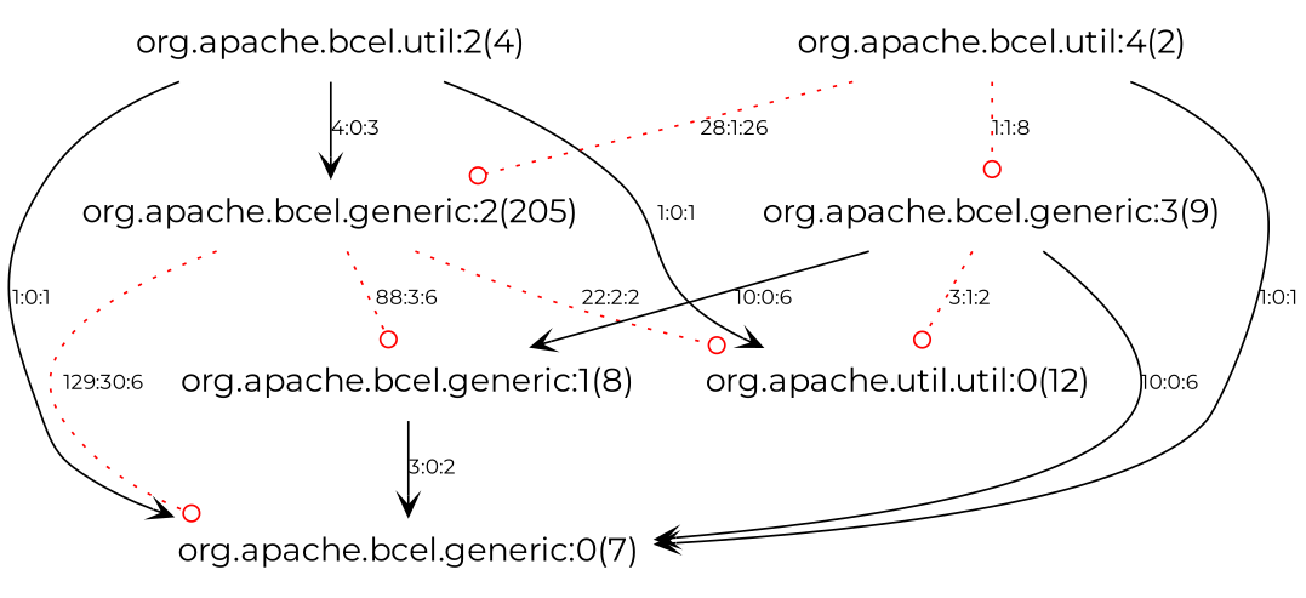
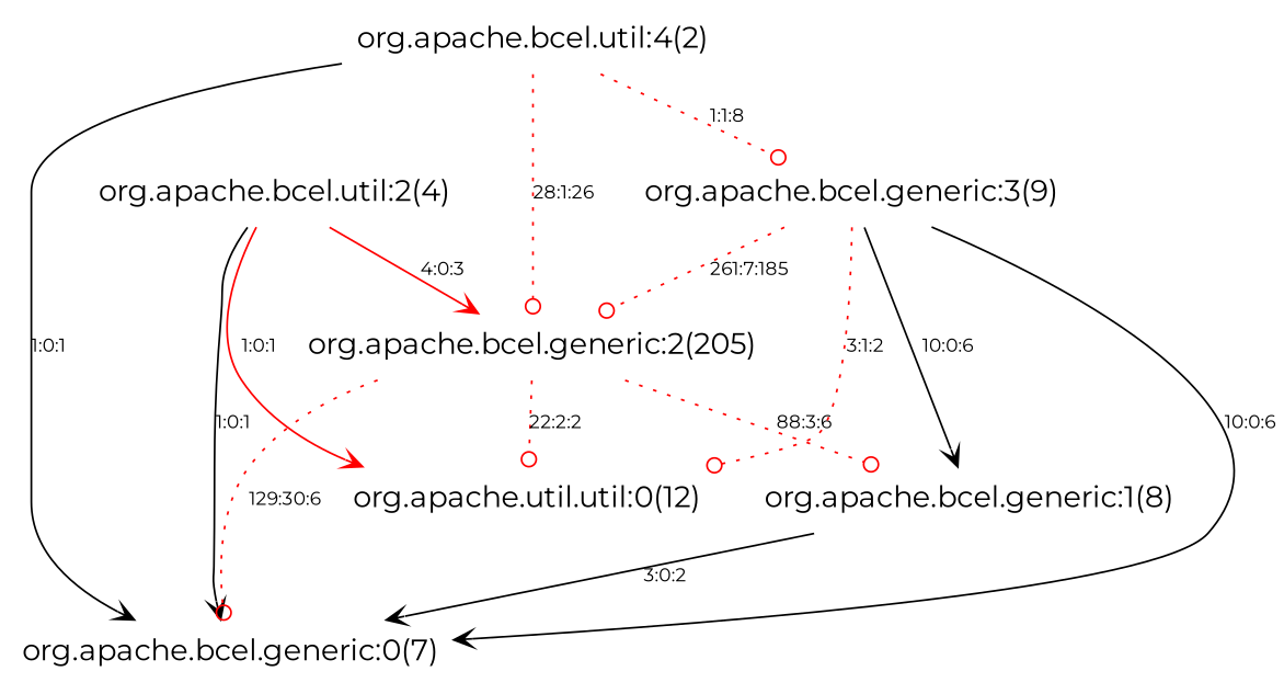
  digraph {
    fontname=Montserrat
    node [fontname=Montserrat fontsize=16 shape=plaintext]
    edge [arrowhead=vee color=black fontname=Montserrat fontsize=10]
    n1 [label="org.apache.bcel.util:2(4)"]
    n2 [label="org.apache.bcel.generic:0(7)"]
    n3 [label="org.apache.bcel.generic:2(205)"]
    n4 [label="org.apache.util.util:0(12)"]
    n5 [label="org.apache.bcel.generic:1(8)"]
    n6 [label="org.apache.bcel.util:4(2)"]
    n7 [label="org.apache.bcel.generic:3(9)"]
    n1 -> n2 [label="1:0:1"]
-   n1 -> n3 [label="4:0:3"]
-   n1 -> n4 [label="1:0:1"]
+   n1 -> n3 [color=red label="4:0:3"]
+   n1 -> n4 [color=red label="1:0:1"]
    n3 -> n2 [arrowhead=odot color=red label="129:30:6" style=dotted]
    n3 -> n4 [arrowhead=odot color=red label="22:2:2" style=dotted]
    n3 -> n5 [arrowhead=odot color=red label="88:3:6" style=dotted]
    n5 -> n2 [label="3:0:2"]
    n6 -> n2 [label="1:0:1"]
    n6 -> n3 [arrowhead=odot color=red label="28:1:26" style=dotted]
    n6 -> n7 [arrowhead=odot color=red label="1:1:8" style=dotted]
    n7 -> n2 [label="10:0:6"]
+   n7 -> n3 [arrowhead=odot color=red label="261:7:185" style=dotted]
    n7 -> n4 [arrowhead=odot color=red label="3:1:2" style=dotted]
    n7 -> n5 [label="10:0:6"]
  }
